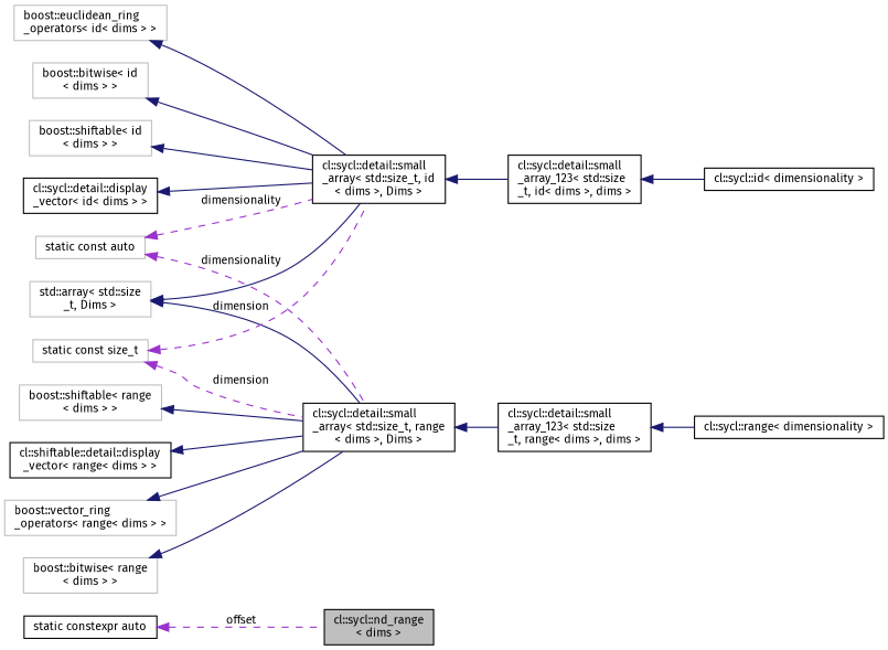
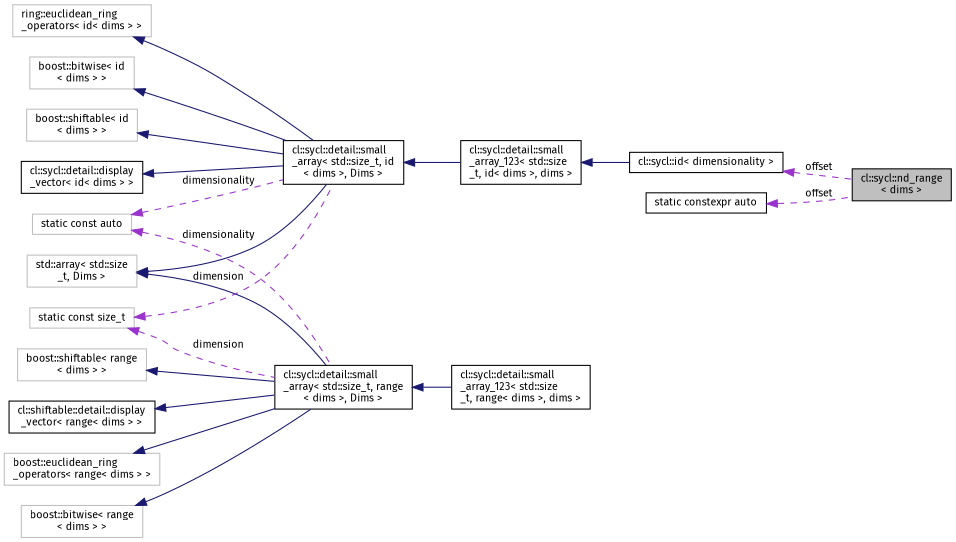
  digraph {
    fontname="Fira Sans"
    rankdir=LR
    node [color=black fontname="Fira Sans" fontsize=10 shape=record]
    edge [color=midnightblue dir=back fontname="Fira Sans" fontsize=10 labelfontname=Helvetica labelfontsize=10 style=solid]
    n1 [fillcolor=grey75 fontcolor=black height=0.2 label="cl::sycl::nd_range\l\< dims \>" style=filled width=0.4]
    n2 [height=0.2 label="cl::sycl::id\< dimensionality \>" width=0.4]
    n3 [height=0.2 label="cl::sycl::detail::small\l_array_123\< std::size\l_t, id\< dims \>, dims \>" width=0.4]
    n4 [height=0.2 label="cl::sycl::detail::small\l_array\< std::size_t, id\l\< dims \>, Dims \>" width=0.4]
    n5 [color=grey75 height=0.2 label="std::array\< std::size\l_t, Dims \>" width=0.4]
    n6 [height=0.2 label="cl::sycl::detail::small\l_array\< std::size_t, range\l\< dims \>, Dims \>" width=0.4]
    n7 [height=0.2 label="cl::sycl::detail::small\l_array_123\< std::size\l_t, range\< dims \>, dims \>" width=0.4]
-   n8 [color=grey75 height=0.2 label="boost::euclidean_ring\l_operators\< id\< dims \> \>" width=0.4]
+   n8 [color=grey75 height=0.2 label="ring::euclidean_ring\l_operators\< id\< dims \> \>" width=0.4]
    n9 [color=grey75 height=0.2 label="boost::bitwise\< id\l\< dims \> \>" width=0.4]
    n10 [color=grey75 height=0.2 label="boost::shiftable\< id\l\< dims \> \>" width=0.4]
    n11 [height=0.2 label="cl::sycl::detail::display\l_vector\< id\< dims \> \>" width=0.4]
    n12 [color=grey75 height=0.2 label="static const auto" width=0.4]
    n13 [color=grey75 height=0.2 label="static const size_t" width=0.4]
    n14 [height=0.2 label="static constexpr auto" width=0.4]
-   n15 [height=0.2 label="cl::sycl::range\< dimensionality \>" width=0.4]
-   n16 [color=grey75 height=0.2 label="boost::vector_ring\l_operators\< range\< dims \> \>" width=0.4]
+   n16 [color=grey75 height=0.2 label="boost::euclidean_ring\l_operators\< range\< dims \> \>" width=0.4]
    n17 [color=grey75 height=0.2 label="boost::bitwise\< range\l\< dims \> \>" width=0.4]
    n18 [color=grey75 height=0.2 label="boost::shiftable\< range\l\< dims \> \>" width=0.4]
    n19 [height=0.2 label="cl::shiftable::detail::display\l_vector\< range\< dims \> \>" width=0.4]
+   n2 -> n1 [color=darkorchid3 label=" offset" style=dashed]
    n3 -> n2
    n4 -> n3
    n5 -> n4
    n5 -> n6
    n6 -> n7
-   n7 -> n15
    n8 -> n4
    n9 -> n4
    n10 -> n4
    n11 -> n4
    n12 -> n4 [color=darkorchid3 label=" dimensionality" style=dashed]
    n12 -> n6 [color=darkorchid3 label=" dimensionality" style=dashed]
    n13 -> n4 [color=darkorchid3 label=" dimension" style=dashed]
    n13 -> n6 [color=darkorchid3 label=" dimension" style=dashed]
    n14 -> n1 [color=darkorchid3 label=" offset" style=dashed]
    n16 -> n6
    n17 -> n6
    n18 -> n6
    n19 -> n6
  }
